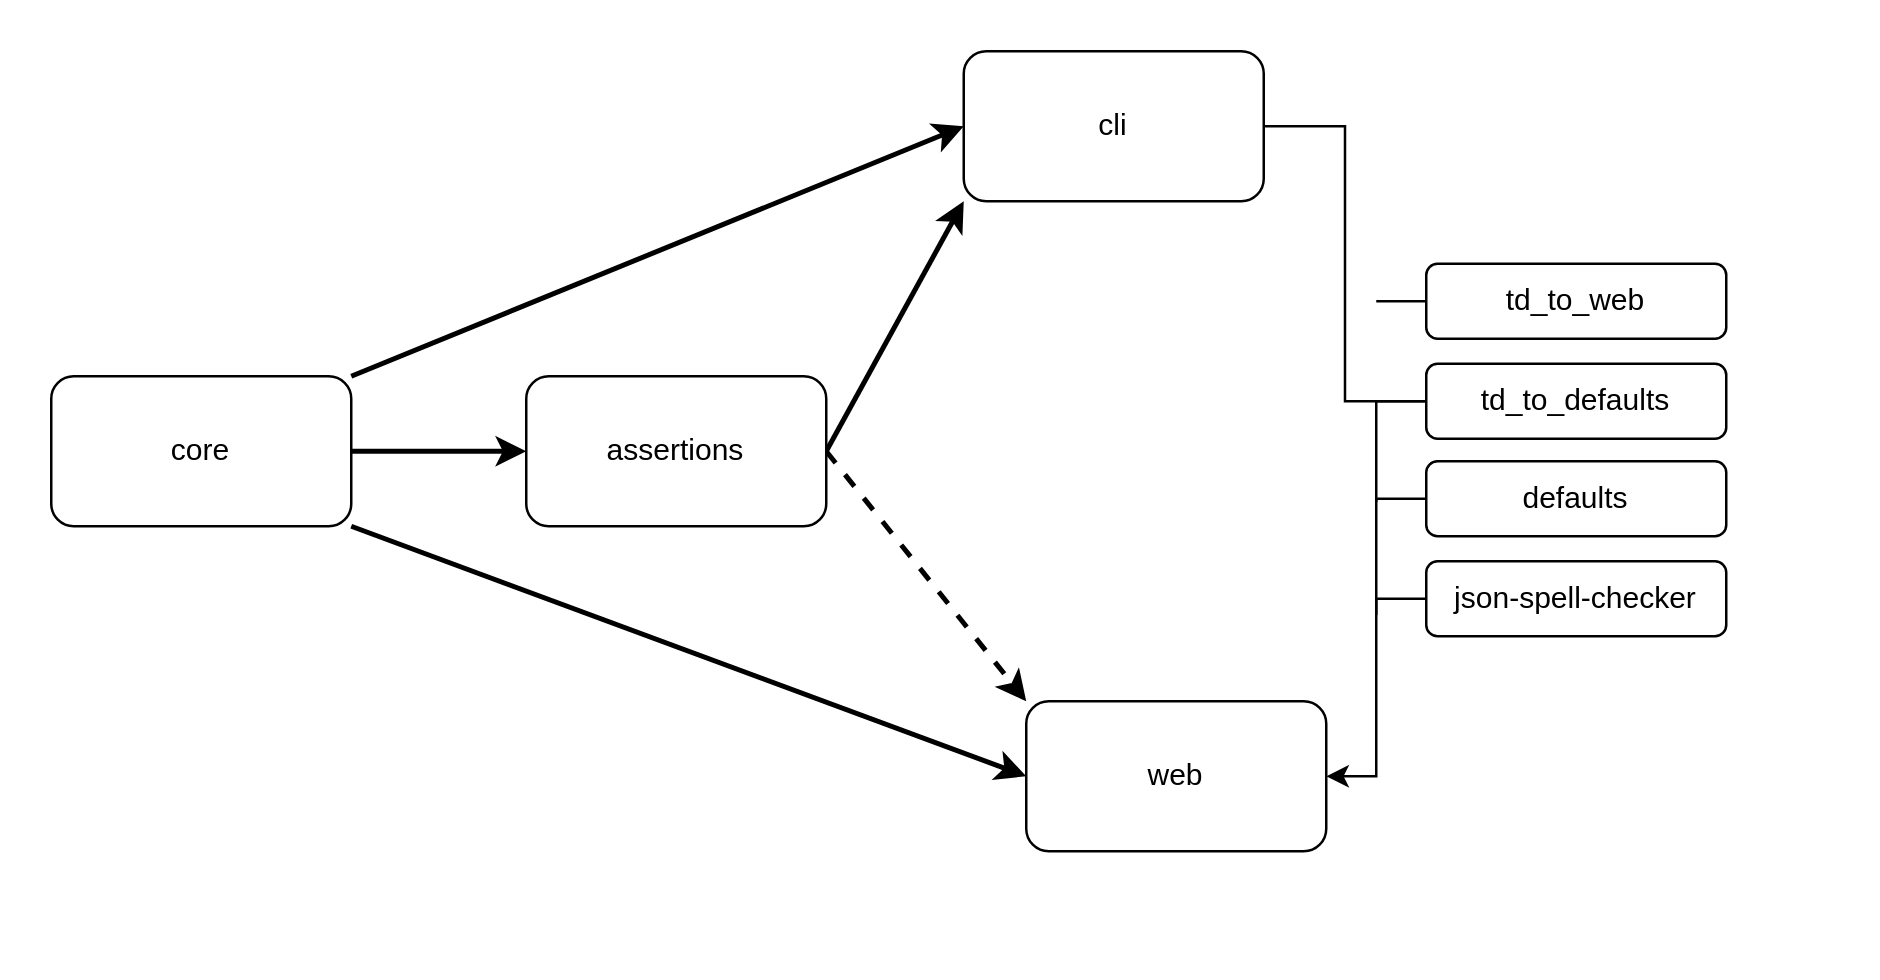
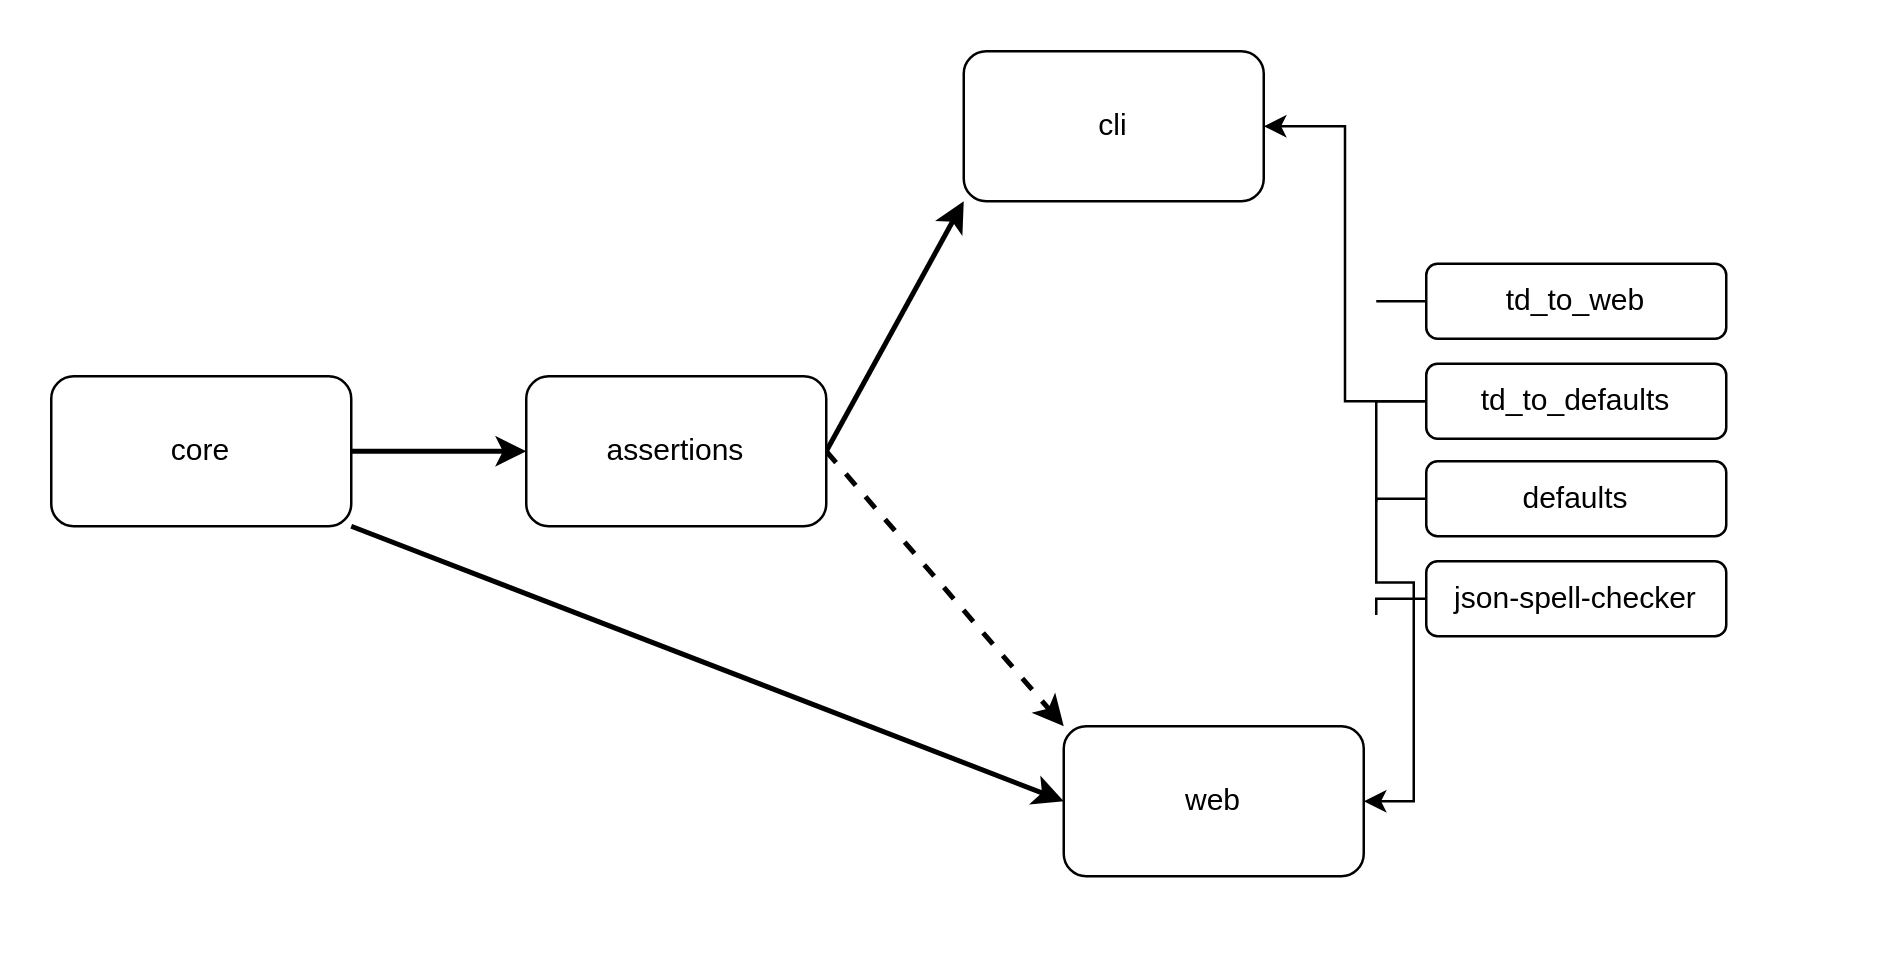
  <mxCell id="0" />
  <mxCell id="1" parent="0" />
- <mxCell id="2" style="rounded=0;orthogonalLoop=1;jettySize=auto;html=1;exitX=1;exitY=0;exitDx=0;exitDy=0;entryX=0;entryY=0.5;entryDx=0;entryDy=0;strokeWidth=2;" parent="1" source="10" target="6" edge="1"><mxGeometry relative="1" as="geometry" /></mxCell>
  <mxCell id="3" style="rounded=0;orthogonalLoop=1;jettySize=auto;html=1;exitX=1;exitY=1;exitDx=0;exitDy=0;entryX=0;entryY=0.5;entryDx=0;entryDy=0;strokeWidth=2;" parent="1" source="10" target="8" edge="1"><mxGeometry relative="1" as="geometry" /></mxCell>
  <mxCell id="4" style="rounded=0;orthogonalLoop=1;jettySize=auto;html=1;exitX=1;exitY=0.5;exitDx=0;exitDy=0;entryX=0;entryY=1;entryDx=0;entryDy=0;strokeWidth=2;" parent="1" source="11" target="6" edge="1"><mxGeometry relative="1" as="geometry" /></mxCell>
  <mxCell id="5" style="rounded=0;orthogonalLoop=1;jettySize=auto;html=1;exitX=1;exitY=0.5;exitDx=0;exitDy=0;entryX=0;entryY=0;entryDx=0;entryDy=0;strokeWidth=2;dashed=1;" parent="1" source="11" target="8" edge="1"><mxGeometry relative="1" as="geometry" /></mxCell>
  <mxCell id="6" value="cli" style="rounded=1;whiteSpace=wrap;html=1;" parent="1" vertex="1"><mxGeometry x="385" y="20" width="120" height="60" as="geometry" /></mxCell>
  <mxCell id="7" value="" style="group" parent="1" vertex="1" connectable="0"><mxGeometry x="370" y="250" width="360" height="120" as="geometry" /></mxCell>
- <mxCell id="8" value="web" style="rounded=1;whiteSpace=wrap;html=1;" parent="7" vertex="1"><mxGeometry x="40" y="30" width="120" height="60" as="geometry" /></mxCell>
+ <mxCell id="8" value="web" style="rounded=1;whiteSpace=wrap;html=1;" parent="7" vertex="1"><mxGeometry x="55" y="40" width="120" height="60" as="geometry" /></mxCell>
  <mxCell id="9" value="" style="group" parent="1" vertex="1" connectable="0"><mxGeometry x="20" y="150" width="310" height="60" as="geometry" /></mxCell>
  <mxCell id="10" value="&lt;div&gt;core&lt;/div&gt;" style="rounded=1;whiteSpace=wrap;html=1;" parent="9" vertex="1"><mxGeometry width="120" height="60" as="geometry" /></mxCell>
  <mxCell id="11" value="assertions" style="rounded=1;whiteSpace=wrap;html=1;" parent="9" vertex="1"><mxGeometry x="190" width="120" height="60" as="geometry" /></mxCell>
  <mxCell id="12" style="edgeStyle=orthogonalEdgeStyle;rounded=0;orthogonalLoop=1;jettySize=auto;html=1;exitX=1;exitY=0.5;exitDx=0;exitDy=0;strokeWidth=2;" parent="9" source="10" target="11" edge="1"><mxGeometry relative="1" as="geometry" /></mxCell>
- <mxCell id="13" style="edgeStyle=orthogonalEdgeStyle;rounded=0;orthogonalLoop=1;jettySize=auto;html=1;exitX=0;exitY=0.5;exitDx=0;exitDy=0;entryX=1;entryY=0.5;entryDx=0;entryDy=0;endArrow=none;" parent="1" source="21" target="6" edge="1"><mxGeometry relative="1" as="geometry" /></mxCell>
+ <mxCell id="13" style="edgeStyle=orthogonalEdgeStyle;rounded=0;orthogonalLoop=1;jettySize=auto;html=1;exitX=0;exitY=0.5;exitDx=0;exitDy=0;entryX=1;entryY=0.5;entryDx=0;entryDy=0;" parent="1" source="21" target="6" edge="1"><mxGeometry relative="1" as="geometry" /></mxCell>
  <mxCell id="14" style="edgeStyle=orthogonalEdgeStyle;rounded=0;orthogonalLoop=1;jettySize=auto;html=1;exitX=0;exitY=0.5;exitDx=0;exitDy=0;entryX=1;entryY=0.5;entryDx=0;entryDy=0;endArrow=classic;endFill=1;" parent="1" source="21" target="8" edge="1"><mxGeometry relative="1" as="geometry" /></mxCell>
  <mxCell id="15" value="" style="group" vertex="1" connectable="0" parent="1"><mxGeometry x="550" y="105" width="140" height="149" as="geometry" /></mxCell>
  <mxCell id="16" style="edgeStyle=orthogonalEdgeStyle;rounded=0;orthogonalLoop=1;jettySize=auto;html=1;exitX=0;exitY=0.5;exitDx=0;exitDy=0;endArrow=none;endFill=0;" parent="15" source="20" edge="1"><mxGeometry relative="1" as="geometry"><mxPoint y="15.069" as="targetPoint" /></mxGeometry></mxCell>
  <mxCell id="17" style="edgeStyle=orthogonalEdgeStyle;rounded=0;orthogonalLoop=1;jettySize=auto;html=1;exitX=0;exitY=0.5;exitDx=0;exitDy=0;endArrow=none;endFill=0;" parent="15" source="22" edge="1"><mxGeometry relative="1" as="geometry"><mxPoint y="95.333" as="targetPoint" /></mxGeometry></mxCell>
  <mxCell id="18" style="edgeStyle=orthogonalEdgeStyle;rounded=0;orthogonalLoop=1;jettySize=auto;html=1;endArrow=none;endFill=0;" edge="1" parent="15" source="19"><mxGeometry relative="1" as="geometry"><mxPoint y="140" as="targetPoint" /></mxGeometry></mxCell>
  <mxCell id="19" value="json-spell-checker" style="rounded=1;whiteSpace=wrap;html=1;" vertex="1" parent="15"><mxGeometry x="20" y="119" width="120" height="30" as="geometry" /></mxCell>
  <mxCell id="20" value="td_to_web" style="rounded=1;whiteSpace=wrap;html=1;" parent="15" vertex="1"><mxGeometry x="20" width="120" height="30" as="geometry" /></mxCell>
  <mxCell id="21" value="td_to_defaults" style="rounded=1;whiteSpace=wrap;html=1;" parent="15" vertex="1"><mxGeometry x="20" y="40" width="120" height="30" as="geometry" /></mxCell>
  <mxCell id="22" value="defaults" style="rounded=1;whiteSpace=wrap;html=1;" parent="15" vertex="1"><mxGeometry x="20" y="79" width="120" height="30" as="geometry" /></mxCell>
